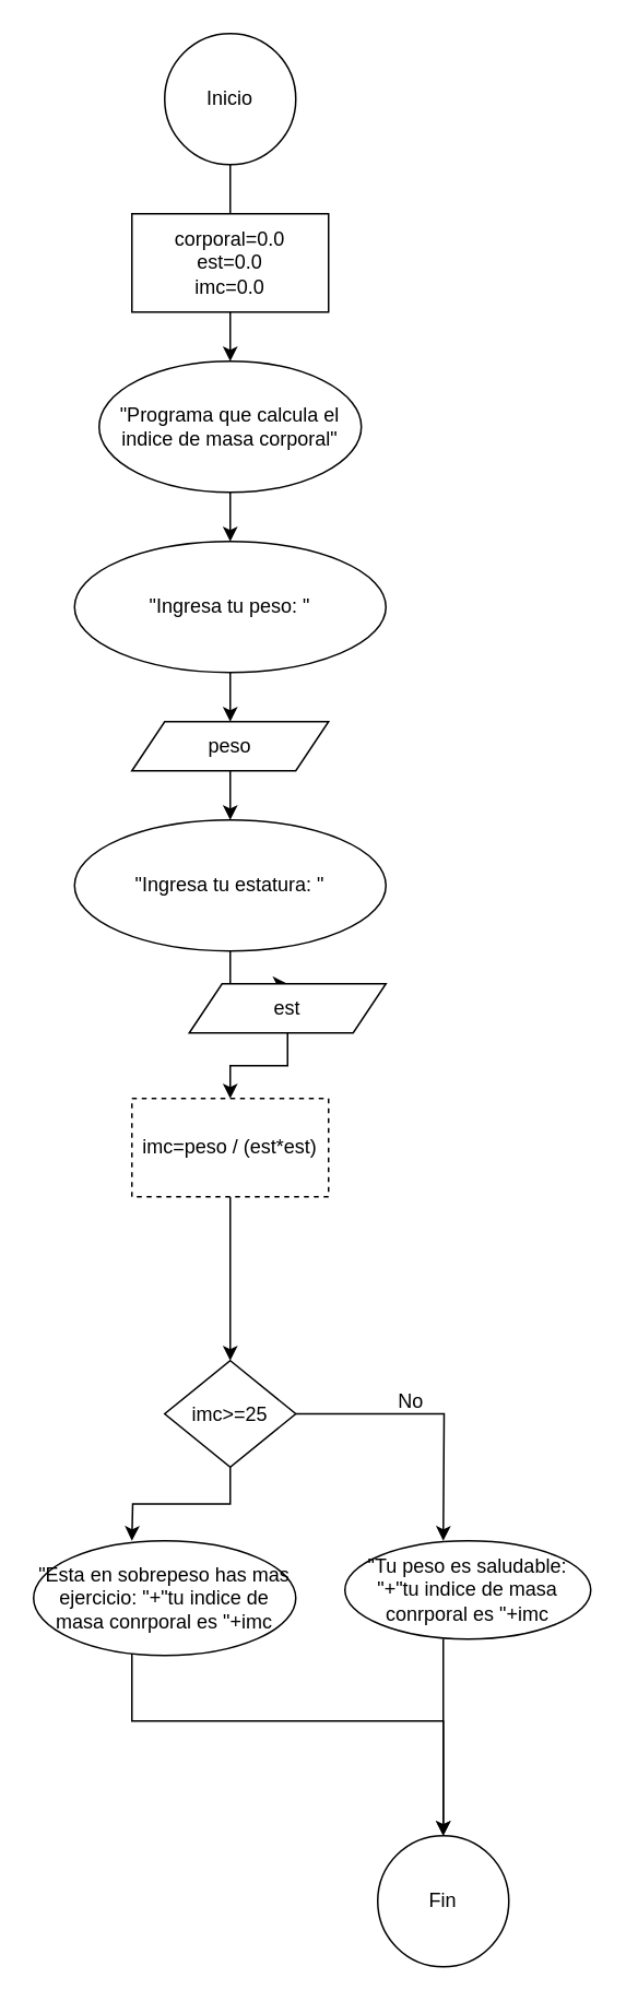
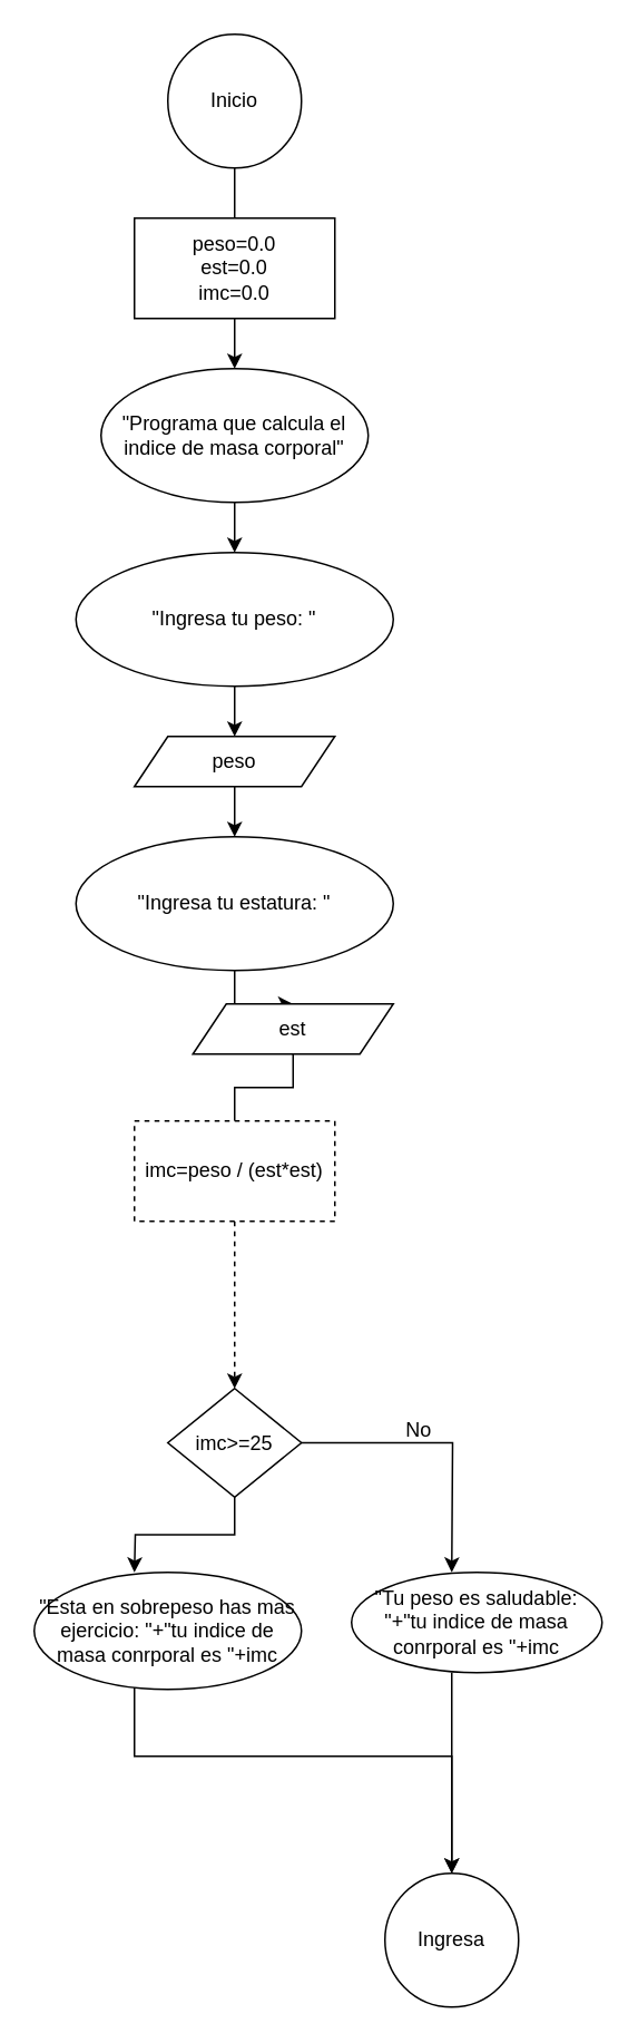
  <mxCell id="0" />
  <mxCell id="1" parent="0" />
  <mxCell id="2" value="Inicio" style="ellipse;whiteSpace=wrap;html=1;aspect=fixed;" parent="1" vertex="1"><mxGeometry x="100" width="80" height="80" as="geometry" y="20" /></mxCell>
  <mxCell id="3" value="" style="endArrow=none;html=1;exitX=0.5;exitY=1;exitDx=0;exitDy=0;entryX=0.5;entryY=0;entryDx=0;entryDy=0;" parent="1" source="2" target="4" edge="1"><mxGeometry width="50" height="50" relative="1" as="geometry"><mxPoint x="320" y="250" as="sourcePoint" /><mxPoint x="140" y="130" as="targetPoint" /></mxGeometry></mxCell>
- <mxCell id="4" value="corporal=0.0&lt;br&gt;est=0.0&lt;br&gt;imc=0.0&lt;br&gt;" style="rounded=0;whiteSpace=wrap;html=1;" parent="1" vertex="1"><mxGeometry x="80" y="130" width="120" height="60" as="geometry" /></mxCell>
+ <mxCell id="4" value="peso=0.0&lt;br&gt;est=0.0&lt;br&gt;imc=0.0&lt;br&gt;" style="rounded=0;whiteSpace=wrap;html=1;" parent="1" vertex="1"><mxGeometry x="80" y="130" width="120" height="60" as="geometry" /></mxCell>
  <mxCell id="5" value="" style="endArrow=classic;html=1;exitX=0.5;exitY=1;exitDx=0;exitDy=0;" parent="1" source="4" target="7" edge="1"><mxGeometry width="50" height="50" relative="1" as="geometry"><mxPoint x="320" y="230" as="sourcePoint" /><mxPoint x="370" y="180" as="targetPoint" /></mxGeometry></mxCell>
  <mxCell id="6" style="edgeStyle=orthogonalEdgeStyle;rounded=0;orthogonalLoop=1;jettySize=auto;html=1;entryX=0.5;entryY=0;entryDx=0;entryDy=0;" parent="1" source="7" target="9" edge="1"><mxGeometry relative="1" as="geometry"><mxPoint x="140" y="330" as="targetPoint" /></mxGeometry></mxCell>
  <mxCell id="7" value="&quot;Programa que calcula el indice de masa corporal&quot;" style="ellipse;whiteSpace=wrap;html=1;" parent="1" vertex="1"><mxGeometry x="60" y="220" width="160" height="80" as="geometry" /></mxCell>
  <mxCell id="8" style="edgeStyle=orthogonalEdgeStyle;rounded=0;orthogonalLoop=1;jettySize=auto;html=1;" parent="1" source="9" target="11" edge="1"><mxGeometry relative="1" as="geometry" /></mxCell>
  <mxCell id="9" value="&quot;Ingresa tu peso: &quot;" style="ellipse;whiteSpace=wrap;html=1;" parent="1" vertex="1"><mxGeometry x="45" y="330" width="190" height="80" as="geometry" /></mxCell>
  <mxCell id="10" style="edgeStyle=orthogonalEdgeStyle;rounded=0;orthogonalLoop=1;jettySize=auto;html=1;entryX=0.5;entryY=0;entryDx=0;entryDy=0;" parent="1" source="11" target="13" edge="1"><mxGeometry relative="1" as="geometry" /></mxCell>
  <mxCell id="11" value="peso" style="shape=parallelogram;perimeter=parallelogramPerimeter;whiteSpace=wrap;html=1;fixedSize=1;" parent="1" vertex="1"><mxGeometry x="80" y="440" width="120" height="30" as="geometry" /></mxCell>
  <mxCell id="12" style="edgeStyle=orthogonalEdgeStyle;rounded=0;orthogonalLoop=1;jettySize=auto;html=1;" parent="1" source="13" target="15" edge="1"><mxGeometry relative="1" as="geometry" /></mxCell>
  <mxCell id="13" value="&quot;Ingresa tu estatura: &quot;" style="ellipse;whiteSpace=wrap;html=1;" parent="1" vertex="1"><mxGeometry x="45" y="500" width="190" height="80" as="geometry" /></mxCell>
- <mxCell id="14" style="edgeStyle=orthogonalEdgeStyle;rounded=0;orthogonalLoop=1;jettySize=auto;html=1;exitX=0.5;exitY=1;exitDx=0;exitDy=0;" edge="1" parent="1" source="15" target="24"><mxGeometry relative="1" as="geometry" /></mxCell>
+ <mxCell id="14" style="edgeStyle=orthogonalEdgeStyle;rounded=0;orthogonalLoop=1;jettySize=auto;html=1;exitX=0.5;exitY=1;exitDx=0;exitDy=0;endArrow=none;" edge="1" parent="1" source="15" target="24"><mxGeometry relative="1" as="geometry" /></mxCell>
  <mxCell id="15" value="est" style="shape=parallelogram;perimeter=parallelogramPerimeter;whiteSpace=wrap;html=1;fixedSize=1;" parent="1" vertex="1"><mxGeometry x="115" y="600" width="120" height="30" as="geometry" /></mxCell>
  <mxCell id="16" style="edgeStyle=orthogonalEdgeStyle;rounded=0;orthogonalLoop=1;jettySize=auto;html=1;entryX=0.5;entryY=0;entryDx=0;entryDy=0;" parent="1" source="18" edge="1"><mxGeometry relative="1" as="geometry"><mxPoint x="270" y="940" as="targetPoint" /></mxGeometry></mxCell>
  <mxCell id="17" style="edgeStyle=orthogonalEdgeStyle;rounded=0;orthogonalLoop=1;jettySize=auto;html=1;exitX=0.5;exitY=1;exitDx=0;exitDy=0;entryX=0.5;entryY=0;entryDx=0;entryDy=0;" parent="1" source="18" edge="1"><mxGeometry relative="1" as="geometry"><mxPoint x="80" y="940" as="targetPoint" /></mxGeometry></mxCell>
  <mxCell id="18" value="imc&amp;gt;=25" style="rhombus;whiteSpace=wrap;html=1;" parent="1" vertex="1"><mxGeometry x="100" y="830" width="80" height="65" as="geometry" /></mxCell>
  <mxCell id="19" style="edgeStyle=orthogonalEdgeStyle;rounded=0;orthogonalLoop=1;jettySize=auto;html=1;" parent="1" edge="1"><mxGeometry relative="1" as="geometry"><mxPoint x="270" y="1120" as="targetPoint" /><mxPoint x="270" y="1000" as="sourcePoint" /></mxGeometry></mxCell>
  <mxCell id="20" value="No" style="text;html=1;align=center;verticalAlign=middle;resizable=0;points=[];autosize=1;" parent="1" vertex="1"><mxGeometry x="235" y="845" width="30" height="20" as="geometry" /></mxCell>
  <mxCell id="21" style="edgeStyle=orthogonalEdgeStyle;rounded=0;orthogonalLoop=1;jettySize=auto;html=1;entryX=0.5;entryY=0;entryDx=0;entryDy=0;" parent="1" target="22" edge="1"><mxGeometry relative="1" as="geometry"><Array as="points"><mxPoint x="80" y="1050" /><mxPoint x="270" y="1050" /></Array><mxPoint x="80" y="1000" as="sourcePoint" /></mxGeometry></mxCell>
- <mxCell id="22" value="Fin" style="ellipse;whiteSpace=wrap;html=1;aspect=fixed;" parent="1" vertex="1"><mxGeometry x="230" y="1120" width="80" height="80" as="geometry" /></mxCell>
- <mxCell id="23" style="edgeStyle=orthogonalEdgeStyle;rounded=0;orthogonalLoop=1;jettySize=auto;html=1;entryX=0.5;entryY=0;entryDx=0;entryDy=0;" edge="1" parent="1" source="24" target="18"><mxGeometry relative="1" as="geometry" /></mxCell>
+ <mxCell id="22" value="Ingresa" style="ellipse;whiteSpace=wrap;html=1;aspect=fixed;" parent="1" vertex="1"><mxGeometry x="230" y="1120" width="80" height="80" as="geometry" /></mxCell>
+ <mxCell id="23" style="edgeStyle=orthogonalEdgeStyle;rounded=0;orthogonalLoop=1;jettySize=auto;html=1;entryX=0.5;entryY=0;entryDx=0;entryDy=0;dashed=1;" edge="1" parent="1" source="24" target="18"><mxGeometry relative="1" as="geometry" /></mxCell>
  <mxCell id="24" value="imc=peso / (est*est)" style="rounded=0;whiteSpace=wrap;html=1;dashed=1;" vertex="1" parent="1"><mxGeometry x="80" y="670" width="120" height="60" as="geometry" /></mxCell>
  <mxCell id="25" value="&quot;Esta en sobrepeso has mas ejercicio: &quot;+&quot;tu indice de masa conrporal es &quot;+imc" style="ellipse;whiteSpace=wrap;html=1;" vertex="1" parent="1"><mxGeometry x="20" y="940" width="160" height="70" as="geometry" /></mxCell>
  <mxCell id="26" value="&quot;Tu peso es saludable: &quot;+&quot;tu indice de masa conrporal es &quot;+imc" style="ellipse;whiteSpace=wrap;html=1;" vertex="1" parent="1"><mxGeometry x="210" y="940" width="150" height="60" as="geometry" /></mxCell>
